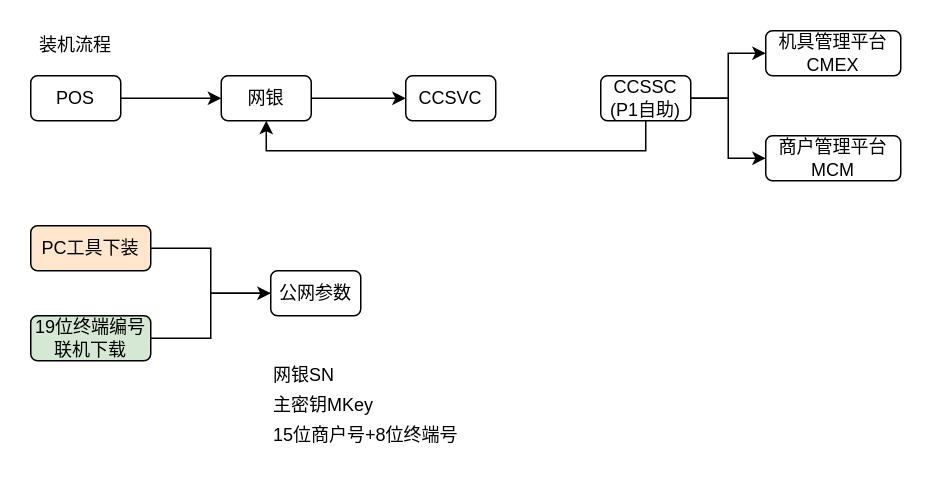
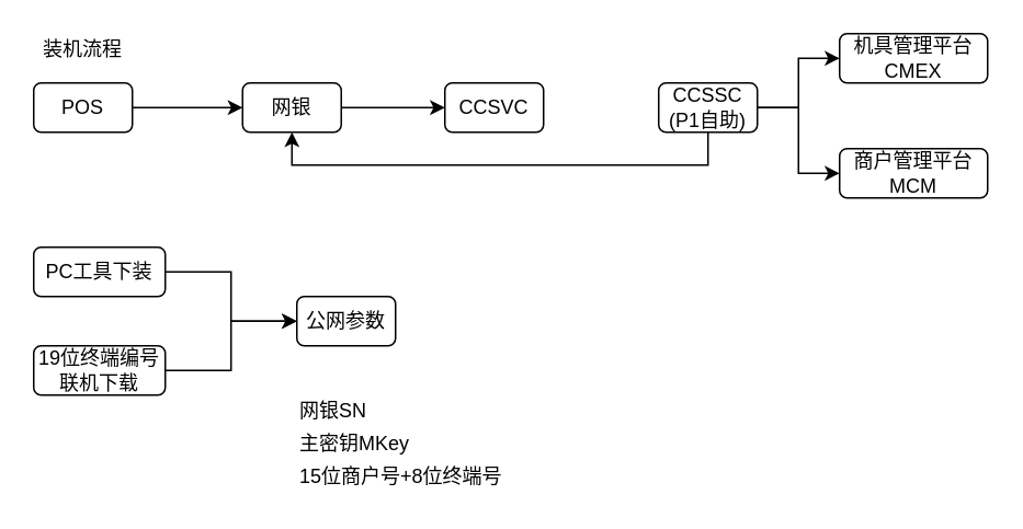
  <mxCell id="0" />
  <mxCell id="1" parent="0" />
  <mxCell id="2" value="" style="edgeStyle=orthogonalEdgeStyle;rounded=0;orthogonalLoop=1;jettySize=auto;html=1;" edge="1" parent="1" source="3" target="5"><mxGeometry relative="1" as="geometry" /></mxCell>
  <mxCell id="3" value="POS" style="rounded=1;whiteSpace=wrap;html=1;" vertex="1" parent="1"><mxGeometry x="20" y="50" width="60" height="30" as="geometry" /></mxCell>
  <mxCell id="4" value="" style="edgeStyle=orthogonalEdgeStyle;rounded=0;orthogonalLoop=1;jettySize=auto;html=1;" edge="1" parent="1" source="5" target="6"><mxGeometry relative="1" as="geometry" /></mxCell>
  <mxCell id="5" value="网银" style="rounded=1;whiteSpace=wrap;html=1;" vertex="1" parent="1"><mxGeometry x="147" y="50" width="60" height="30" as="geometry" /></mxCell>
  <mxCell id="6" value="CCSVC" style="rounded=1;whiteSpace=wrap;html=1;" vertex="1" parent="1"><mxGeometry x="270" y="50" width="60" height="30" as="geometry" /></mxCell>
  <mxCell id="7" style="edgeStyle=orthogonalEdgeStyle;rounded=0;orthogonalLoop=1;jettySize=auto;html=1;entryX=0.5;entryY=1;entryDx=0;entryDy=0;" edge="1" parent="1" source="10" target="5"><mxGeometry relative="1" as="geometry"><Array as="points"><mxPoint x="430" y="100" /><mxPoint x="177" y="100" /></Array></mxGeometry></mxCell>
  <mxCell id="8" style="edgeStyle=orthogonalEdgeStyle;rounded=0;orthogonalLoop=1;jettySize=auto;html=1;entryX=0;entryY=0.5;entryDx=0;entryDy=0;" edge="1" parent="1" source="10" target="13"><mxGeometry relative="1" as="geometry" /></mxCell>
  <mxCell id="9" style="edgeStyle=orthogonalEdgeStyle;rounded=0;orthogonalLoop=1;jettySize=auto;html=1;entryX=0;entryY=0.5;entryDx=0;entryDy=0;" edge="1" parent="1" source="10" target="14"><mxGeometry relative="1" as="geometry" /></mxCell>
  <mxCell id="10" value="CCSSC&lt;br&gt;(P1自助)" style="rounded=1;whiteSpace=wrap;html=1;" vertex="1" parent="1"><mxGeometry x="400" y="50" width="60" height="30" as="geometry" /></mxCell>
  <mxCell id="11" value="装机流程" style="text;html=1;strokeColor=none;fillColor=none;align=center;verticalAlign=middle;whiteSpace=wrap;rounded=0;" vertex="1" parent="1"><mxGeometry x="20" y="20" width="60" height="20" as="geometry" /></mxCell>
  <mxCell id="12" value="公网参数" style="rounded=1;whiteSpace=wrap;html=1;" vertex="1" parent="1"><mxGeometry x="180" y="180" width="60" height="30" as="geometry" /></mxCell>
  <mxCell id="13" value="机具管理平台CMEX" style="rounded=1;whiteSpace=wrap;html=1;" vertex="1" parent="1"><mxGeometry x="510" y="20" width="90" height="30" as="geometry" /></mxCell>
  <mxCell id="14" value="商户管理平台MCM" style="rounded=1;whiteSpace=wrap;html=1;" vertex="1" parent="1"><mxGeometry x="510" y="90" width="90" height="30" as="geometry" /></mxCell>
  <mxCell id="15" style="edgeStyle=orthogonalEdgeStyle;rounded=0;orthogonalLoop=1;jettySize=auto;html=1;entryX=0;entryY=0.5;entryDx=0;entryDy=0;" edge="1" parent="1" source="16" target="12"><mxGeometry relative="1" as="geometry" /></mxCell>
- <mxCell id="16" value="PC工具下装" style="rounded=1;whiteSpace=wrap;html=1;fillColor=#ffe6cc;" vertex="1" parent="1"><mxGeometry x="20" y="150" width="80" height="30" as="geometry" /></mxCell>
- <mxCell id="17" style="edgeStyle=orthogonalEdgeStyle;rounded=0;orthogonalLoop=1;jettySize=auto;html=1;entryX=0;entryY=0.5;entryDx=0;entryDy=0;endArrow=none;" edge="1" parent="1" source="18" target="12"><mxGeometry relative="1" as="geometry" /></mxCell>
- <mxCell id="18" value="19位终端编号联机下载" style="rounded=1;whiteSpace=wrap;html=1;fillColor=#d5e8d4;" vertex="1" parent="1"><mxGeometry x="20" y="210" width="80" height="30" as="geometry" /></mxCell>
+ <mxCell id="16" value="PC工具下装" style="rounded=1;whiteSpace=wrap;html=1;" vertex="1" parent="1"><mxGeometry x="20" y="150" width="80" height="30" as="geometry" /></mxCell>
+ <mxCell id="17" style="edgeStyle=orthogonalEdgeStyle;rounded=0;orthogonalLoop=1;jettySize=auto;html=1;entryX=0;entryY=0.5;entryDx=0;entryDy=0;" edge="1" parent="1" source="18" target="12"><mxGeometry relative="1" as="geometry" /></mxCell>
+ <mxCell id="18" value="19位终端编号联机下载" style="rounded=1;whiteSpace=wrap;html=1;" vertex="1" parent="1"><mxGeometry x="20" y="210" width="80" height="30" as="geometry" /></mxCell>
  <mxCell id="19" value="网银SN" style="text;html=1;strokeColor=none;fillColor=none;align=left;verticalAlign=middle;whiteSpace=wrap;rounded=0;" vertex="1" parent="1"><mxGeometry x="180" y="240" width="60" height="20" as="geometry" /></mxCell>
  <mxCell id="20" value="主密钥MKey" style="text;html=1;strokeColor=none;fillColor=none;align=left;verticalAlign=middle;whiteSpace=wrap;rounded=0;" vertex="1" parent="1"><mxGeometry x="180" y="260" width="80" height="20" as="geometry" /></mxCell>
  <mxCell id="21" value="15位商户号+8位终端号" style="text;html=1;strokeColor=none;fillColor=none;align=left;verticalAlign=middle;whiteSpace=wrap;rounded=0;" vertex="1" parent="1"><mxGeometry x="180" y="280" width="130" height="20" as="geometry" /></mxCell>
